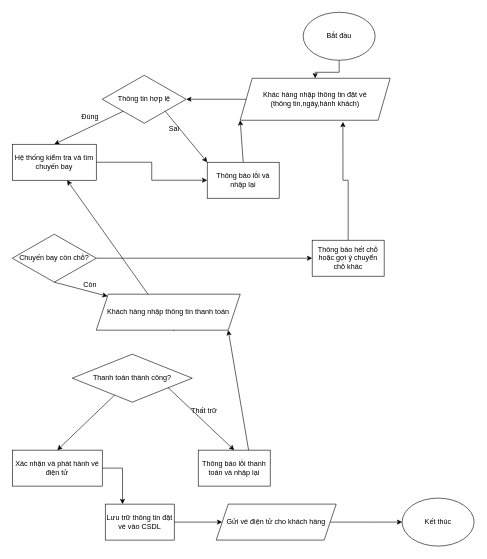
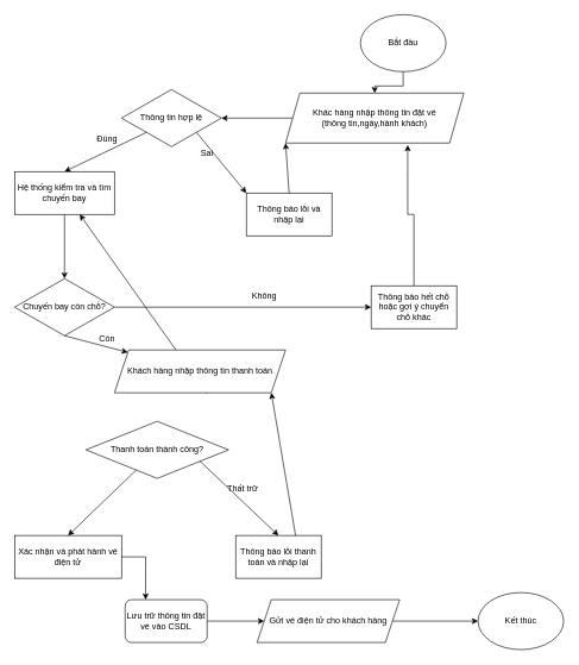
  <mxCell id="0" />
  <mxCell id="1" parent="0" />
  <mxCell id="2" style="edgeStyle=orthogonalEdgeStyle;rounded=0;orthogonalLoop=1;jettySize=auto;html=1;" edge="1" parent="1" source="3" target="5"><mxGeometry relative="1" as="geometry"><mxPoint x="580" y="170" as="targetPoint" /></mxGeometry></mxCell>
  <mxCell id="3" value="Bắt đầu" style="ellipse;whiteSpace=wrap;html=1;" vertex="1" parent="1"><mxGeometry x="505" y="20" width="120" height="80" as="geometry" /></mxCell>
  <mxCell id="4" style="edgeStyle=orthogonalEdgeStyle;rounded=0;orthogonalLoop=1;jettySize=auto;html=1;" edge="1" parent="1" source="5" target="6"><mxGeometry relative="1" as="geometry"><mxPoint x="300" y="230" as="targetPoint" /></mxGeometry></mxCell>
  <mxCell id="5" value="Khác hàng nhập thông tin đặt vé&lt;div&gt;(thông tin,ngày,hành khách)&lt;/div&gt;" style="shape=parallelogram;perimeter=parallelogramPerimeter;whiteSpace=wrap;html=1;fixedSize=1;" vertex="1" parent="1"><mxGeometry x="400" y="130" width="250" height="70" as="geometry" /></mxCell>
  <mxCell id="6" value="Thông tin hợp lệ" style="rhombus;whiteSpace=wrap;html=1;" vertex="1" parent="1"><mxGeometry x="170" y="125" width="140" height="80" as="geometry" /></mxCell>
  <mxCell id="7" value="Đúng" style="text;html=1;align=center;verticalAlign=middle;whiteSpace=wrap;rounded=0;" vertex="1" parent="1"><mxGeometry x="120" y="180" width="60" height="30" as="geometry" /></mxCell>
  <mxCell id="8" value="" style="endArrow=classic;html=1;rounded=0;exitX=1;exitY=1;exitDx=0;exitDy=0;entryX=0;entryY=0;entryDx=0;entryDy=0;" edge="1" parent="1" source="6" target="13"><mxGeometry width="50" height="50" relative="1" as="geometry"><mxPoint x="370" y="260" as="sourcePoint" /><mxPoint x="370" y="300" as="targetPoint" /></mxGeometry></mxCell>
  <mxCell id="9" value="" style="endArrow=classic;html=1;rounded=0;exitX=0;exitY=1;exitDx=0;exitDy=0;entryX=0.5;entryY=0;entryDx=0;entryDy=0;" edge="1" parent="1" source="6" target="12"><mxGeometry width="50" height="50" relative="1" as="geometry"><mxPoint x="370" y="260" as="sourcePoint" /><mxPoint x="170" y="310" as="targetPoint" /></mxGeometry></mxCell>
  <mxCell id="10" value="Sai" style="text;html=1;align=center;verticalAlign=middle;whiteSpace=wrap;rounded=0;" vertex="1" parent="1"><mxGeometry x="260" y="200" width="60" height="30" as="geometry" /></mxCell>
- <mxCell id="11" style="edgeStyle=orthogonalEdgeStyle;rounded=0;orthogonalLoop=1;jettySize=auto;html=1;" edge="1" parent="1" source="12" target="13"><mxGeometry relative="1" as="geometry"><mxPoint x="100" y="420" as="targetPoint" /></mxGeometry></mxCell>
+ <mxCell id="11" style="edgeStyle=orthogonalEdgeStyle;rounded=0;orthogonalLoop=1;jettySize=auto;html=1;" edge="1" parent="1" source="12" target="16"><mxGeometry relative="1" as="geometry"><mxPoint x="100" y="420" as="targetPoint" /></mxGeometry></mxCell>
  <mxCell id="12" value="Hệ thống kiểm tra và tìm chuyến bay" style="rounded=0;whiteSpace=wrap;html=1;" vertex="1" parent="1"><mxGeometry x="20" y="240" width="140" height="60" as="geometry" /></mxCell>
  <mxCell id="13" value="Thông báo lỗi và nhập lại" style="rounded=0;whiteSpace=wrap;html=1;" vertex="1" parent="1"><mxGeometry x="345" y="270" width="120" height="60" as="geometry" /></mxCell>
  <mxCell id="14" value="" style="endArrow=classic;html=1;rounded=0;entryX=0;entryY=1;entryDx=0;entryDy=0;exitX=0.5;exitY=0;exitDx=0;exitDy=0;" edge="1" parent="1" source="13" target="5"><mxGeometry width="50" height="50" relative="1" as="geometry"><mxPoint x="370" y="340" as="sourcePoint" /><mxPoint x="420" y="290" as="targetPoint" /></mxGeometry></mxCell>
  <mxCell id="15" style="edgeStyle=orthogonalEdgeStyle;rounded=0;orthogonalLoop=1;jettySize=auto;html=1;entryX=0;entryY=0.5;entryDx=0;entryDy=0;" edge="1" parent="1" source="16" target="19"><mxGeometry relative="1" as="geometry"><mxPoint x="510" y="430" as="targetPoint" /></mxGeometry></mxCell>
  <mxCell id="16" value="Chuyến bay còn chỗ?" style="rhombus;whiteSpace=wrap;html=1;" vertex="1" parent="1"><mxGeometry x="20" y="390" width="140" height="80" as="geometry" /></mxCell>
  <mxCell id="17" value="Còn" style="text;html=1;align=center;verticalAlign=middle;whiteSpace=wrap;rounded=0;" vertex="1" parent="1"><mxGeometry x="120" y="460" width="60" height="30" as="geometry" /></mxCell>
+ <mxCell id="18" value="Không" style="text;html=1;align=center;verticalAlign=middle;resizable=0;points=[];autosize=1;strokeColor=none;fillColor=none;" vertex="1" parent="1"><mxGeometry x="340" y="400" width="60" height="30" as="geometry" /></mxCell>
  <mxCell id="19" value="Thông báo hết chỗ hoặc gợi ý chuyển chỗ khác" style="rounded=0;whiteSpace=wrap;html=1;" vertex="1" parent="1"><mxGeometry x="520" y="400" width="120" height="60" as="geometry" /></mxCell>
  <mxCell id="20" style="edgeStyle=orthogonalEdgeStyle;rounded=0;orthogonalLoop=1;jettySize=auto;html=1;entryX=0.685;entryY=1.038;entryDx=0;entryDy=0;entryPerimeter=0;" edge="1" parent="1" source="19" target="5"><mxGeometry relative="1" as="geometry" /></mxCell>
  <mxCell id="21" value="" style="endArrow=classic;html=1;rounded=0;exitX=0.541;exitY=1.022;exitDx=0;exitDy=0;exitPerimeter=0;" edge="1" parent="1" source="27" target="12"><mxGeometry width="50" height="50" relative="1" as="geometry"><mxPoint x="370" y="620" as="sourcePoint" /><mxPoint x="210" y="630" as="targetPoint" /></mxGeometry></mxCell>
  <mxCell id="22" value="Thanh toán thành công?" style="rhombus;whiteSpace=wrap;html=1;" vertex="1" parent="1"><mxGeometry x="120" y="590" width="200" height="80" as="geometry" /></mxCell>
  <mxCell id="23" value="" style="endArrow=classic;html=1;rounded=0;entryX=0.5;entryY=0;entryDx=0;entryDy=0;" edge="1" parent="1" source="22" target="29"><mxGeometry width="50" height="50" relative="1" as="geometry"><mxPoint x="370" y="780" as="sourcePoint" /><mxPoint x="70" y="750" as="targetPoint" /></mxGeometry></mxCell>
  <mxCell id="24" value="" style="endArrow=classic;html=1;rounded=0;exitX=0.797;exitY=0.692;exitDx=0;exitDy=0;exitPerimeter=0;entryX=0.5;entryY=0;entryDx=0;entryDy=0;" edge="1" parent="1" source="22" target="30"><mxGeometry width="50" height="50" relative="1" as="geometry"><mxPoint x="370" y="780" as="sourcePoint" /><mxPoint x="350" y="750" as="targetPoint" /></mxGeometry></mxCell>
  <mxCell id="25" value="Thất trữ" style="text;html=1;align=center;verticalAlign=middle;whiteSpace=wrap;rounded=0;" vertex="1" parent="1"><mxGeometry x="310" y="670" width="60" height="30" as="geometry" /></mxCell>
  <mxCell id="26" value="" style="endArrow=classic;html=1;rounded=0;exitX=0.5;exitY=1;exitDx=0;exitDy=0;" edge="1" parent="1" source="16" target="27"><mxGeometry width="50" height="50" relative="1" as="geometry"><mxPoint x="90" y="470" as="sourcePoint" /><mxPoint x="270" y="560" as="targetPoint" /></mxGeometry></mxCell>
  <mxCell id="27" value="Khách hàng nhập thông tin thanh toán" style="shape=parallelogram;perimeter=parallelogramPerimeter;whiteSpace=wrap;html=1;fixedSize=1;" vertex="1" parent="1"><mxGeometry x="160" y="490" width="240" height="60" as="geometry" /></mxCell>
  <mxCell id="28" style="edgeStyle=orthogonalEdgeStyle;rounded=0;orthogonalLoop=1;jettySize=auto;html=1;entryX=0.25;entryY=0;entryDx=0;entryDy=0;" edge="1" parent="1" source="29" target="33"><mxGeometry relative="1" as="geometry"><mxPoint x="170" y="880" as="targetPoint" /></mxGeometry></mxCell>
  <mxCell id="29" value="Xác nhận và phát hành vé điện tử" style="rounded=0;whiteSpace=wrap;html=1;" vertex="1" parent="1"><mxGeometry x="20" y="750" width="150" height="60" as="geometry" /></mxCell>
  <mxCell id="30" value="Thông báo lỗi thanh toán và nhập lại" style="rounded=0;whiteSpace=wrap;html=1;" vertex="1" parent="1"><mxGeometry x="330" y="750" width="120" height="60" as="geometry" /></mxCell>
  <mxCell id="31" value="" style="endArrow=classic;html=1;rounded=0;" edge="1" parent="1"><mxGeometry width="50" height="50" relative="1" as="geometry"><mxPoint x="414" y="750" as="sourcePoint" /><mxPoint x="380" y="550" as="targetPoint" /></mxGeometry></mxCell>
  <mxCell id="32" style="edgeStyle=orthogonalEdgeStyle;rounded=0;orthogonalLoop=1;jettySize=auto;html=1;" edge="1" parent="1" source="33" target="35"><mxGeometry relative="1" as="geometry"><mxPoint x="420" y="870" as="targetPoint" /></mxGeometry></mxCell>
- <mxCell id="33" value="Lưu trữ thông tin đặt vé vào CSDL" style="rounded=0;whiteSpace=wrap;html=1;" vertex="1" parent="1"><mxGeometry x="175" y="840" width="115" height="60" as="geometry" /></mxCell>
+ <mxCell id="33" value="Lưu trữ thông tin đặt vé vào CSDL" style="whiteSpace=wrap;html=1;rounded=1;" vertex="1" parent="1"><mxGeometry x="175" y="840" width="115" height="60" as="geometry" /></mxCell>
  <mxCell id="34" style="edgeStyle=orthogonalEdgeStyle;rounded=0;orthogonalLoop=1;jettySize=auto;html=1;" edge="1" parent="1" source="35"><mxGeometry relative="1" as="geometry"><mxPoint x="670" y="870" as="targetPoint" /></mxGeometry></mxCell>
  <mxCell id="35" value="Gửi vé điện tử cho khách hàng" style="shape=parallelogram;perimeter=parallelogramPerimeter;whiteSpace=wrap;html=1;fixedSize=1;" vertex="1" parent="1"><mxGeometry x="360" y="840" width="200" height="60" as="geometry" /></mxCell>
  <mxCell id="36" value="Kết thúc" style="ellipse;whiteSpace=wrap;html=1;" vertex="1" parent="1"><mxGeometry x="670" y="830" width="120" height="80" as="geometry" /></mxCell>
